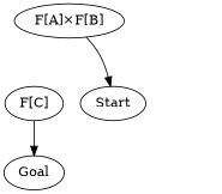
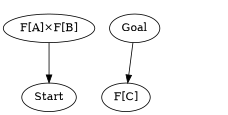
  digraph {
    edge [style=invis]
    n1 [label="A×B" style=invis]
    n2 [label="F[A]×F[B]"]
    C [style=invis]
    n4 [label="F[C]"]
    Start
    Goal
    subgraph sub_1 {
      rank=same
      n1
      n2
    }
    subgraph sub_2 {
      rank=same
      C
      n4
    }
    n1 -> C [label=f]
    n2 -> n1 [dir=back]
    n2 -> n4 [label="map2(f)"]
    n2 -> Start [style=""]
    n4 -> C [dir=back]
-   n4 -> Goal [style=""]
+   Goal -> n4 [style=""]
  }
